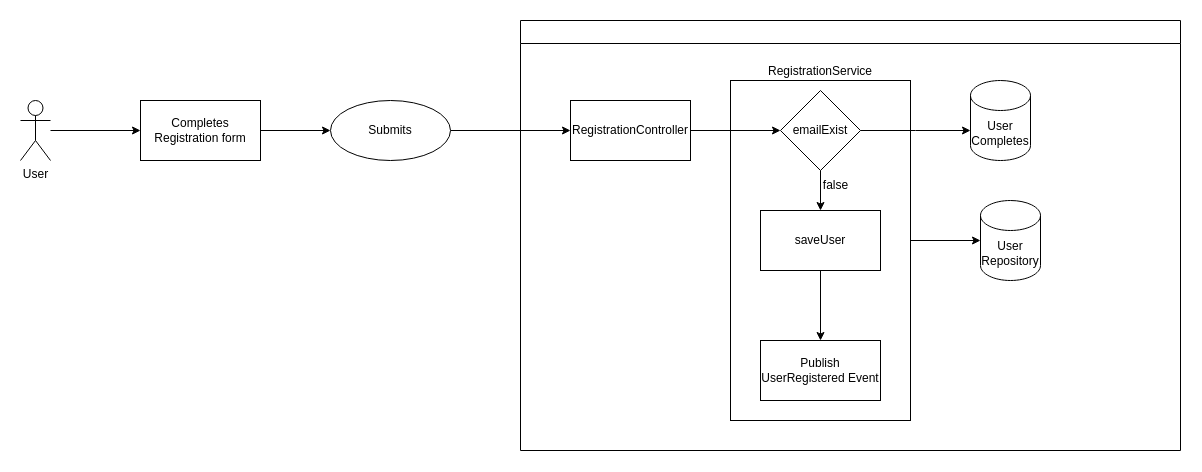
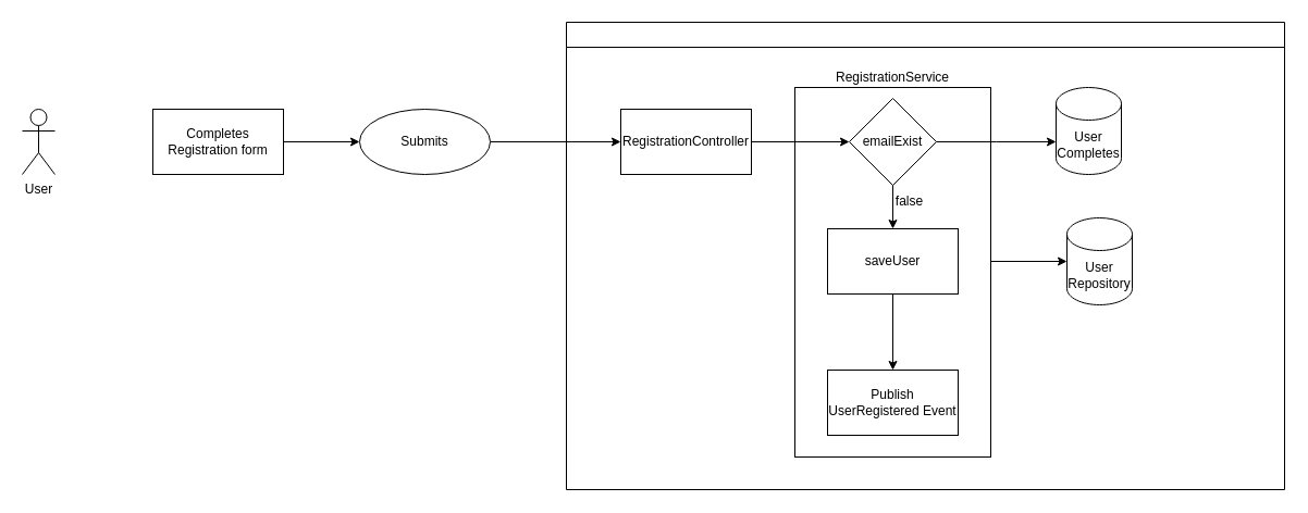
  <mxCell id="0" />
  <mxCell id="1" parent="0" />
  <mxCell id="2" value="NutonBackend" style="swimlane;whiteSpace=wrap;html=1;textOpacity=0;" vertex="1" parent="1"><mxGeometry x="520" y="20" width="660" height="430" as="geometry" /></mxCell>
  <mxCell id="3" value="RegistrationController" style="whiteSpace=wrap;html=1;" vertex="1" parent="2"><mxGeometry x="50" y="80" width="120" height="60" as="geometry" /></mxCell>
  <mxCell id="4" style="edgeStyle=orthogonalEdgeStyle;rounded=0;orthogonalLoop=1;jettySize=auto;html=1;" edge="1" parent="2" source="9" target="5"><mxGeometry relative="1" as="geometry" /></mxCell>
  <mxCell id="5" value="User&lt;div&gt;Repository&lt;/div&gt;" style="shape=cylinder3;whiteSpace=wrap;html=1;boundedLbl=1;backgroundOutline=1;size=15;" vertex="1" parent="2"><mxGeometry x="460" y="180" width="60" height="80" as="geometry" /></mxCell>
  <mxCell id="6" value="RegistrationService" style="rounded=0;whiteSpace=wrap;html=1;labelPosition=center;verticalLabelPosition=top;align=center;verticalAlign=bottom;" vertex="1" parent="2"><mxGeometry x="210" y="60" width="180" height="340" as="geometry" /></mxCell>
  <mxCell id="7" value="emailExist" style="rhombus;whiteSpace=wrap;html=1;" vertex="1" parent="2"><mxGeometry x="260" y="70" width="80" height="80" as="geometry" /></mxCell>
  <mxCell id="8" style="edgeStyle=orthogonalEdgeStyle;rounded=0;orthogonalLoop=1;jettySize=auto;html=1;entryX=0.5;entryY=0;entryDx=0;entryDy=0;" edge="1" parent="2" source="9" target="11"><mxGeometry relative="1" as="geometry" /></mxCell>
  <mxCell id="9" value="saveUser" style="rounded=0;whiteSpace=wrap;html=1;" vertex="1" parent="2"><mxGeometry x="240" y="190" width="120" height="60" as="geometry" /></mxCell>
  <mxCell id="10" style="edgeStyle=orthogonalEdgeStyle;rounded=0;orthogonalLoop=1;jettySize=auto;html=1;" edge="1" parent="2" source="7" target="9"><mxGeometry relative="1" as="geometry"><mxPoint x="300" y="200" as="targetPoint" /></mxGeometry></mxCell>
  <mxCell id="11" value="Publish UserRegistered Event" style="rounded=0;whiteSpace=wrap;html=1;" vertex="1" parent="2"><mxGeometry x="240" y="320" width="120" height="60" as="geometry" /></mxCell>
  <mxCell id="12" style="edgeStyle=orthogonalEdgeStyle;rounded=0;orthogonalLoop=1;jettySize=auto;html=1;entryX=0;entryY=0.5;entryDx=0;entryDy=0;" edge="1" parent="2" source="3" target="7"><mxGeometry relative="1" as="geometry" /></mxCell>
  <mxCell id="13" value="false" style="text;html=1;align=center;verticalAlign=middle;resizable=0;points=[];autosize=1;strokeColor=none;fillColor=none;" vertex="1" parent="2"><mxGeometry x="290" y="150" width="50" height="30" as="geometry" /></mxCell>
  <mxCell id="14" value="User Completes" style="shape=cylinder3;whiteSpace=wrap;html=1;boundedLbl=1;backgroundOutline=1;size=15;" vertex="1" parent="2"><mxGeometry x="450" y="60" width="60" height="80" as="geometry" /></mxCell>
  <mxCell id="15" style="edgeStyle=orthogonalEdgeStyle;rounded=0;orthogonalLoop=1;jettySize=auto;html=1;" edge="1" parent="2" source="7"><mxGeometry relative="1" as="geometry"><mxPoint x="450" y="110" as="targetPoint" /></mxGeometry></mxCell>
- <mxCell id="16" style="edgeStyle=orthogonalEdgeStyle;rounded=0;orthogonalLoop=1;jettySize=auto;html=1;entryX=0;entryY=0.5;entryDx=0;entryDy=0;" edge="1" parent="1" source="17" target="19"><mxGeometry relative="1" as="geometry" /></mxCell>
  <mxCell id="17" value="User" style="shape=umlActor;verticalLabelPosition=bottom;verticalAlign=top;html=1;outlineConnect=0;" vertex="1" parent="1"><mxGeometry x="20" y="100" width="30" height="60" as="geometry" /></mxCell>
  <mxCell id="18" style="edgeStyle=orthogonalEdgeStyle;rounded=0;orthogonalLoop=1;jettySize=auto;html=1;" edge="1" parent="1" source="19" target="21"><mxGeometry relative="1" as="geometry" /></mxCell>
  <mxCell id="19" value="Completes Registration form" style="whiteSpace=wrap;html=1;" vertex="1" parent="1"><mxGeometry x="140" y="100" width="120" height="60" as="geometry" /></mxCell>
  <mxCell id="20" style="edgeStyle=orthogonalEdgeStyle;rounded=0;orthogonalLoop=1;jettySize=auto;html=1;" edge="1" parent="1" source="21" target="3"><mxGeometry relative="1" as="geometry" /></mxCell>
  <mxCell id="21" value="Submits" style="ellipse;whiteSpace=wrap;html=1;" vertex="1" parent="1"><mxGeometry x="330" y="100" width="120" height="60" as="geometry" /></mxCell>
